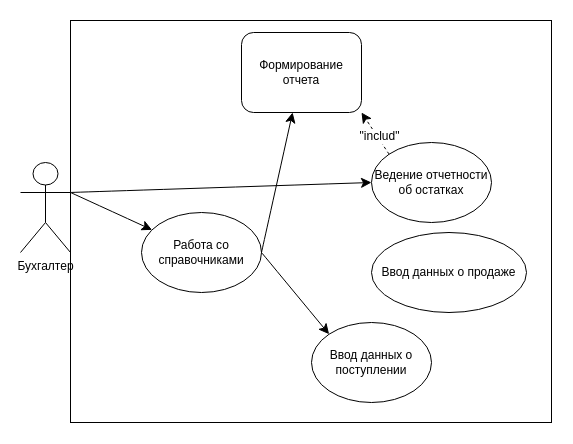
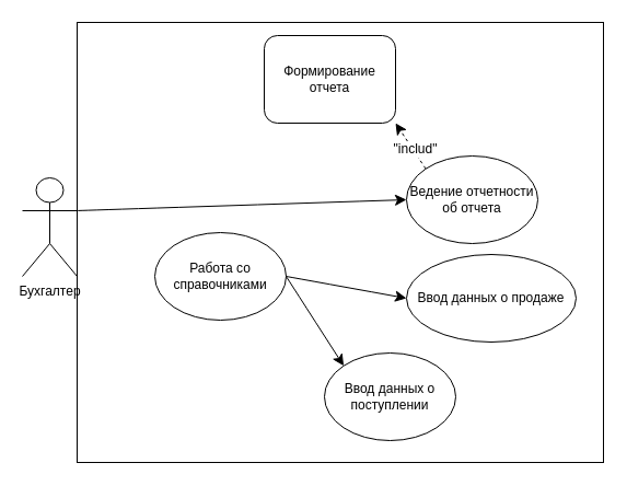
  <mxCell id="0" />
  <mxCell id="1" parent="0" />
  <mxCell id="2" value="" style="rounded=0;whiteSpace=wrap;html=1;fillColor=none;" vertex="1" parent="1"><mxGeometry x="70" y="20" width="481" height="402" as="geometry" /></mxCell>
  <mxCell id="3" style="edgeStyle=none;curved=1;rounded=0;orthogonalLoop=1;jettySize=auto;html=1;exitX=1;exitY=0.333;exitDx=0;exitDy=0;exitPerimeter=0;entryX=0;entryY=0.5;entryDx=0;entryDy=0;fontSize=12;startSize=8;endSize=8;" edge="1" parent="1" source="8" target="11"><mxGeometry relative="1" as="geometry" /></mxCell>
  <mxCell id="4" style="edgeStyle=none;curved=1;rounded=0;orthogonalLoop=1;jettySize=auto;html=1;exitX=1;exitY=0.333;exitDx=0;exitDy=0;exitPerimeter=0;fontSize=12;startSize=8;endSize=8;" edge="1" parent="1" source="8" target="2"><mxGeometry relative="1" as="geometry" /></mxCell>
- <mxCell id="5" style="edgeStyle=none;curved=1;rounded=0;orthogonalLoop=1;jettySize=auto;html=1;exitX=1;exitY=0.5;exitDx=0;exitDy=0;fontSize=12;startSize=8;endSize=8;" edge="1" parent="1" source="15" target="14"><mxGeometry relative="1" as="geometry" /></mxCell>
+ <mxCell id="5" style="edgeStyle=none;curved=1;rounded=0;orthogonalLoop=1;jettySize=auto;html=1;exitX=1;exitY=0.5;exitDx=0;exitDy=0;entryX=0;entryY=0.5;entryDx=0;entryDy=0;fontSize=12;startSize=8;endSize=8;" edge="1" parent="1" source="15" target="12"><mxGeometry relative="1" as="geometry" /></mxCell>
  <mxCell id="6" style="edgeStyle=none;curved=1;rounded=0;orthogonalLoop=1;jettySize=auto;html=1;exitX=1;exitY=0.5;exitDx=0;exitDy=0;entryX=0;entryY=0;entryDx=0;entryDy=0;fontSize=12;startSize=8;endSize=8;" edge="1" parent="1" source="15" target="13"><mxGeometry relative="1" as="geometry" /></mxCell>
- <mxCell id="7" style="edgeStyle=none;curved=1;rounded=0;orthogonalLoop=1;jettySize=auto;html=1;exitX=1;exitY=0.333;exitDx=0;exitDy=0;exitPerimeter=0;fontSize=12;startSize=8;endSize=8;" edge="1" parent="1" source="8" target="15"><mxGeometry relative="1" as="geometry" /></mxCell>
  <mxCell id="8" value="Бухгалтер" style="shape=umlActor;verticalLabelPosition=bottom;verticalAlign=top;html=1;outlineConnect=0;" vertex="1" parent="1"><mxGeometry x="20" y="162" width="50" height="90" as="geometry" /></mxCell>
  <mxCell id="9" style="edgeStyle=none;curved=1;rounded=0;orthogonalLoop=1;jettySize=auto;html=1;exitX=0;exitY=0;exitDx=0;exitDy=0;entryX=1;entryY=1;entryDx=0;entryDy=0;fontSize=12;startSize=8;endSize=8;dashed=1;" edge="1" parent="1" source="11" target="14"><mxGeometry relative="1" as="geometry" /></mxCell>
  <mxCell id="10" value="&quot;includ&quot;" style="edgeLabel;html=1;align=center;verticalAlign=middle;resizable=0;points=[];fontSize=12;" vertex="1" connectable="0" parent="9"><mxGeometry x="-0.158" y="-2" relative="1" as="geometry"><mxPoint as="offset" /></mxGeometry></mxCell>
- <mxCell id="11" value="Ведение отчетности об остатках" style="ellipse;whiteSpace=wrap;html=1;fillColor=none;" vertex="1" parent="1"><mxGeometry x="371" y="142" width="120" height="80" as="geometry" /></mxCell>
+ <mxCell id="11" value="Ведение отчетности об отчета" style="ellipse;whiteSpace=wrap;html=1;fillColor=none;" vertex="1" parent="1"><mxGeometry x="371" y="142" width="120" height="80" as="geometry" /></mxCell>
  <mxCell id="12" value="Ввод данных о продаже" style="ellipse;whiteSpace=wrap;html=1;fillColor=none;" vertex="1" parent="1"><mxGeometry x="371" y="232" width="155" height="80" as="geometry" /></mxCell>
- <mxCell id="13" value="Ввод данных о поступлении" style="ellipse;whiteSpace=wrap;html=1;fillColor=none;" vertex="1" parent="1"><mxGeometry x="311" y="322" width="120" height="80" as="geometry" /></mxCell>
+ <mxCell id="13" value="Ввод данных о поступлении" style="ellipse;whiteSpace=wrap;html=1;fillColor=none;" vertex="1" parent="1"><mxGeometry x="296" y="322" width="120" height="80" as="geometry" /></mxCell>
  <mxCell id="14" value="Формирование отчета" style="whiteSpace=wrap;html=1;fillColor=none;rounded=1;" vertex="1" parent="1"><mxGeometry x="241" y="32" width="120" height="80" as="geometry" /></mxCell>
  <mxCell id="15" value="Работа со справочниками" style="ellipse;whiteSpace=wrap;html=1;fillColor=none;" vertex="1" parent="1"><mxGeometry x="141" y="212" width="120" height="80" as="geometry" /></mxCell>
